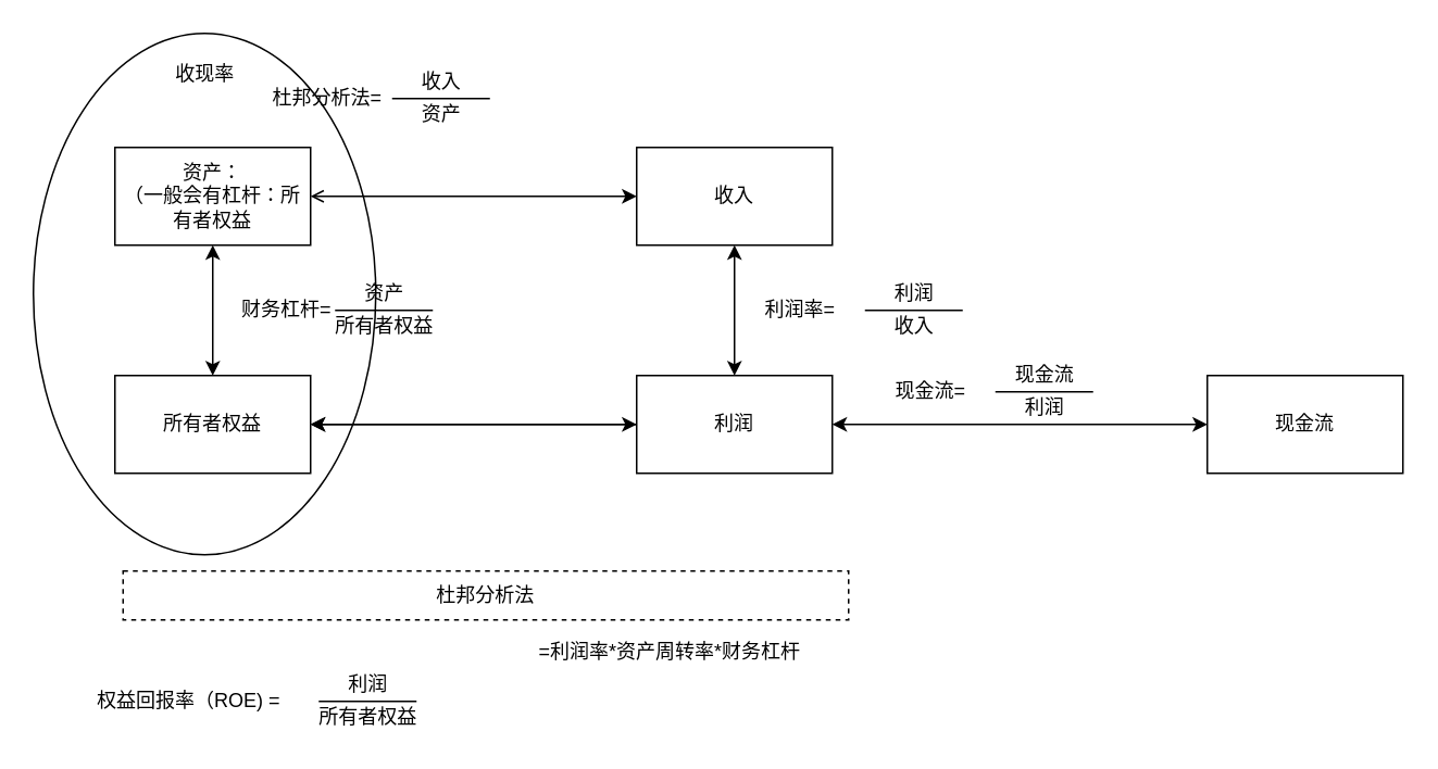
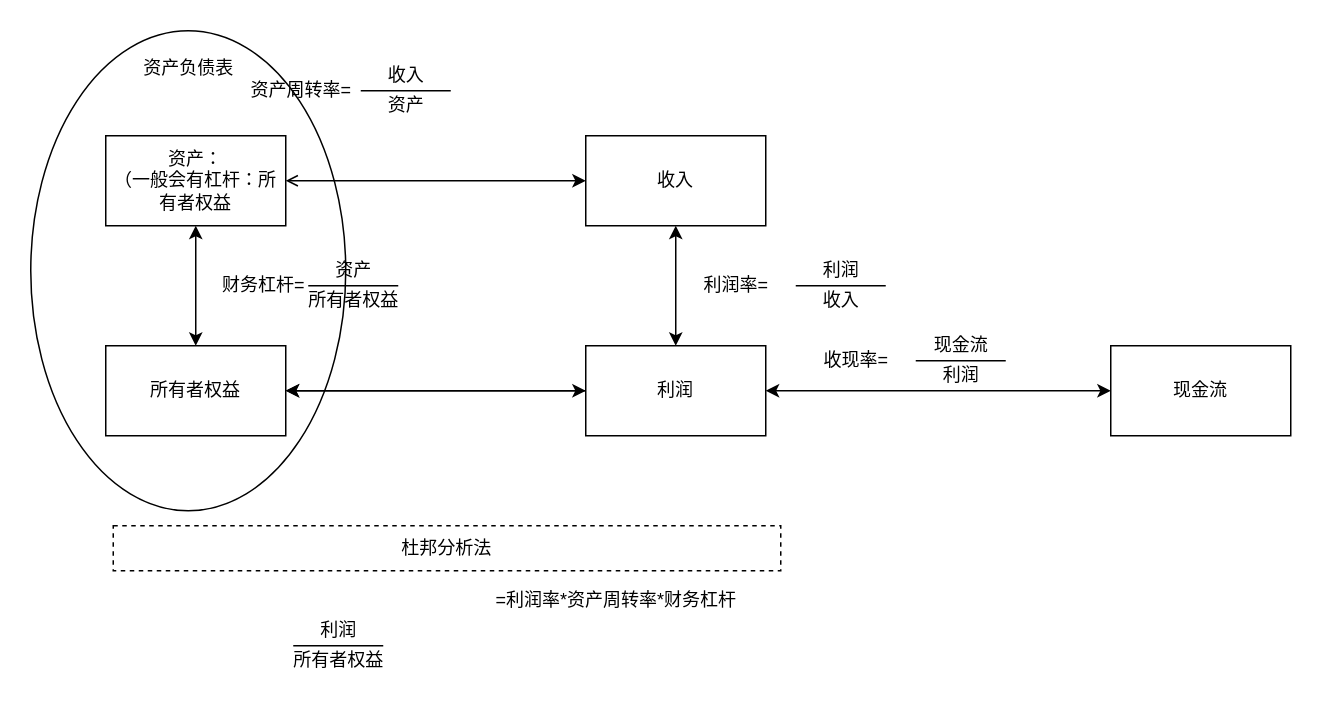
  <mxCell id="0" />
  <mxCell id="1" parent="0" />
  <mxCell id="2" value="" style="ellipse;whiteSpace=wrap;html=1;" vertex="1" parent="1"><mxGeometry x="20" width="210" height="320" as="geometry" y="20" /></mxCell>
  <mxCell id="3" value="" style="edgeStyle=none;html=1;strokeColor=default;startArrow=open;startFill=0;" edge="1" parent="1" source="4" target="6"><mxGeometry relative="1" as="geometry" /></mxCell>
  <mxCell id="4" value="资产：&lt;br&gt;&lt;span&gt;（一般会有杠杆：所有者权益&lt;/span&gt;" style="rounded=0;whiteSpace=wrap;html=1;" vertex="1" parent="1"><mxGeometry x="70" y="90" width="120" height="60" as="geometry" /></mxCell>
  <mxCell id="5" value="" style="edgeStyle=none;html=1;startArrow=classic;startFill=1;" edge="1" parent="1" source="6" target="10"><mxGeometry relative="1" as="geometry" /></mxCell>
  <mxCell id="6" value="收入" style="rounded=0;whiteSpace=wrap;html=1;" vertex="1" parent="1"><mxGeometry x="390" y="90" width="120" height="60" as="geometry" /></mxCell>
  <mxCell id="7" value="" style="edgeStyle=none;html=1;" edge="1" parent="1" source="10" target="12"><mxGeometry relative="1" as="geometry" /></mxCell>
  <mxCell id="8" value="" style="html=1;strokeColor=default;endArrow=classic;endFill=1;rounded=1;startArrow=classic;startFill=1;" edge="1" parent="1" source="10" target="12"><mxGeometry relative="1" as="geometry" /></mxCell>
  <mxCell id="9" value="" style="edgeStyle=none;rounded=1;html=1;startArrow=classic;startFill=1;endArrow=classic;endFill=1;strokeColor=default;" edge="1" parent="1" source="10" target="31"><mxGeometry relative="1" as="geometry" /></mxCell>
  <mxCell id="10" value="利润" style="rounded=0;whiteSpace=wrap;html=1;" vertex="1" parent="1"><mxGeometry x="390" y="230" width="120" height="60" as="geometry" /></mxCell>
  <mxCell id="11" style="edgeStyle=none;rounded=1;html=1;entryX=0.5;entryY=1;entryDx=0;entryDy=0;endArrow=classic;endFill=1;strokeColor=default;startArrow=classic;startFill=1;" edge="1" parent="1" source="12" target="4"><mxGeometry relative="1" as="geometry" /></mxCell>
  <mxCell id="12" value="所有者权益" style="rounded=0;whiteSpace=wrap;html=1;" vertex="1" parent="1"><mxGeometry x="70" y="230" width="120" height="60" as="geometry" /></mxCell>
  <mxCell id="13" value="财务杠杆=" style="text;html=1;align=center;verticalAlign=middle;resizable=0;points=[];autosize=1;strokeColor=none;fillColor=none;" vertex="1" parent="1"><mxGeometry x="140" y="180" width="70" height="20" as="geometry" /></mxCell>
- <mxCell id="14" value="杜邦分析法=" style="text;html=1;align=center;verticalAlign=middle;resizable=0;points=[];autosize=1;strokeColor=none;fillColor=none;" vertex="1" parent="1"><mxGeometry x="160" y="50" width="80" height="20" as="geometry" /></mxCell>
+ <mxCell id="14" value="资产周转率=" style="text;html=1;align=center;verticalAlign=middle;resizable=0;points=[];autosize=1;strokeColor=none;fillColor=none;" vertex="1" parent="1"><mxGeometry x="160" y="50" width="80" height="20" as="geometry" /></mxCell>
  <mxCell id="15" value="收入" style="text;html=1;align=center;verticalAlign=middle;resizable=0;points=[];autosize=1;strokeColor=none;fillColor=none;" vertex="1" parent="1"><mxGeometry x="250" y="40" width="40" height="20" as="geometry" /></mxCell>
  <mxCell id="16" value="" style="endArrow=none;html=1;rounded=1;strokeColor=default;" edge="1" parent="1"><mxGeometry width="50" height="50" relative="1" as="geometry"><mxPoint x="240" y="60" as="sourcePoint" /><mxPoint x="300" y="60" as="targetPoint" /></mxGeometry></mxCell>
  <mxCell id="17" value="资产" style="text;html=1;align=center;verticalAlign=middle;resizable=0;points=[];autosize=1;strokeColor=none;fillColor=none;" vertex="1" parent="1"><mxGeometry x="250" y="60" width="40" height="20" as="geometry" /></mxCell>
  <mxCell id="18" value="利润率=" style="text;html=1;align=center;verticalAlign=middle;resizable=0;points=[];autosize=1;strokeColor=none;fillColor=none;" vertex="1" parent="1"><mxGeometry x="460" y="180" width="60" height="20" as="geometry" /></mxCell>
  <mxCell id="19" value="利润" style="text;html=1;align=center;verticalAlign=middle;resizable=0;points=[];autosize=1;strokeColor=none;fillColor=none;" vertex="1" parent="1"><mxGeometry x="540" y="170" width="40" height="20" as="geometry" /></mxCell>
  <mxCell id="20" value="" style="endArrow=none;html=1;rounded=1;strokeColor=default;" edge="1" parent="1"><mxGeometry width="50" height="50" relative="1" as="geometry"><mxPoint x="530" y="190" as="sourcePoint" /><mxPoint x="590" y="190" as="targetPoint" /></mxGeometry></mxCell>
  <mxCell id="21" value="收入" style="text;html=1;align=center;verticalAlign=middle;resizable=0;points=[];autosize=1;strokeColor=none;fillColor=none;" vertex="1" parent="1"><mxGeometry x="540" y="190" width="40" height="20" as="geometry" /></mxCell>
  <mxCell id="22" value="资产" style="text;html=1;align=center;verticalAlign=middle;resizable=0;points=[];autosize=1;strokeColor=none;fillColor=none;" vertex="1" parent="1"><mxGeometry x="215" y="170" width="40" height="20" as="geometry" /></mxCell>
  <mxCell id="23" value="" style="endArrow=none;html=1;rounded=1;strokeColor=default;" edge="1" parent="1"><mxGeometry width="50" height="50" relative="1" as="geometry"><mxPoint x="205" y="190" as="sourcePoint" /><mxPoint x="265" y="190" as="targetPoint" /></mxGeometry></mxCell>
  <mxCell id="24" value="所有者权益" style="text;html=1;align=center;verticalAlign=middle;resizable=0;points=[];autosize=1;strokeColor=none;fillColor=none;" vertex="1" parent="1"><mxGeometry x="195" y="190" width="80" height="20" as="geometry" /></mxCell>
  <mxCell id="25" value="杜邦分析法" style="rounded=0;whiteSpace=wrap;html=1;dashed=1;" vertex="1" parent="1"><mxGeometry x="75" y="350" width="445" height="30" as="geometry" /></mxCell>
- <mxCell id="26" value="权益回报率（ROE) =" style="text;html=1;align=center;verticalAlign=middle;resizable=0;points=[];autosize=1;strokeColor=none;fillColor=none;" vertex="1" parent="1"><mxGeometry x="50" y="420" width="130" height="20" as="geometry" /></mxCell>
  <mxCell id="27" value="利润" style="text;html=1;align=center;verticalAlign=middle;resizable=0;points=[];autosize=1;strokeColor=none;fillColor=none;" vertex="1" parent="1"><mxGeometry x="205" y="410" width="40" height="20" as="geometry" /></mxCell>
  <mxCell id="28" value="" style="endArrow=none;html=1;rounded=1;strokeColor=default;" edge="1" parent="1"><mxGeometry width="50" height="50" relative="1" as="geometry"><mxPoint x="195" y="430" as="sourcePoint" /><mxPoint x="255" y="430" as="targetPoint" /></mxGeometry></mxCell>
  <mxCell id="29" value="所有者权益" style="text;html=1;align=center;verticalAlign=middle;resizable=0;points=[];autosize=1;strokeColor=none;fillColor=none;" vertex="1" parent="1"><mxGeometry x="185" y="430" width="80" height="20" as="geometry" /></mxCell>
  <mxCell id="30" value="=利润率*资产周转率*财务杠杆" style="text;html=1;align=center;verticalAlign=middle;resizable=0;points=[];autosize=1;strokeColor=none;fillColor=none;" vertex="1" parent="1"><mxGeometry x="320" y="390" width="180" height="20" as="geometry" /></mxCell>
  <mxCell id="31" value="现金流" style="rounded=0;whiteSpace=wrap;html=1;" vertex="1" parent="1"><mxGeometry x="740" y="230" width="120" height="60" as="geometry" /></mxCell>
- <mxCell id="32" value="现金流=" style="text;html=1;align=center;verticalAlign=middle;resizable=0;points=[];autosize=1;strokeColor=none;fillColor=none;" vertex="1" parent="1"><mxGeometry x="540" y="230" width="60" height="20" as="geometry" /></mxCell>
+ <mxCell id="32" value="收现率=" style="text;html=1;align=center;verticalAlign=middle;resizable=0;points=[];autosize=1;strokeColor=none;fillColor=none;" vertex="1" parent="1"><mxGeometry x="540" y="230" width="60" height="20" as="geometry" /></mxCell>
  <mxCell id="33" value="现金流" style="text;html=1;align=center;verticalAlign=middle;resizable=0;points=[];autosize=1;strokeColor=none;fillColor=none;" vertex="1" parent="1"><mxGeometry x="615" y="220" width="50" height="20" as="geometry" /></mxCell>
  <mxCell id="34" value="" style="endArrow=none;html=1;rounded=1;strokeColor=default;" edge="1" parent="1"><mxGeometry width="50" height="50" relative="1" as="geometry"><mxPoint x="610" y="240" as="sourcePoint" /><mxPoint x="670" y="240" as="targetPoint" /></mxGeometry></mxCell>
  <mxCell id="35" value="利润" style="text;html=1;align=center;verticalAlign=middle;resizable=0;points=[];autosize=1;strokeColor=none;fillColor=none;" vertex="1" parent="1"><mxGeometry x="620" y="240" width="40" height="20" as="geometry" /></mxCell>
- <mxCell id="36" value="收现率" style="text;html=1;strokeColor=none;fillColor=none;align=center;verticalAlign=middle;whiteSpace=wrap;rounded=0;" vertex="1" parent="1"><mxGeometry x="82.5" y="30" width="85" height="30" as="geometry" /></mxCell>
+ <mxCell id="36" value="资产负债表" style="text;html=1;strokeColor=none;fillColor=none;align=center;verticalAlign=middle;whiteSpace=wrap;rounded=0;" vertex="1" parent="1"><mxGeometry x="82.5" y="30" width="85" height="30" as="geometry" /></mxCell>
